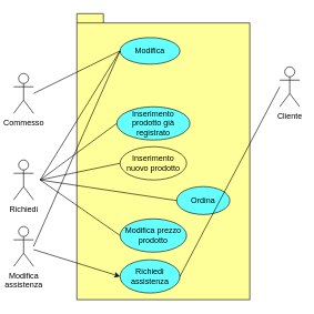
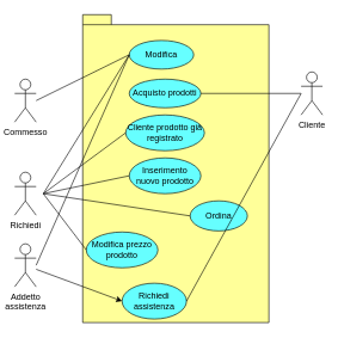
  <mxCell id="0" />
  <mxCell id="1" parent="0" />
  <mxCell id="2" value="Richiedi" style="shape=umlActor;verticalLabelPosition=bottom;verticalAlign=top;html=1;" parent="1" vertex="1"><mxGeometry x="20" y="240" width="30" height="60" as="geometry" /></mxCell>
  <mxCell id="3" value="Commesso" style="shape=umlActor;verticalLabelPosition=bottom;verticalAlign=top;html=1;" parent="1" vertex="1"><mxGeometry x="20" y="110" width="30" height="60" as="geometry" /></mxCell>
- <mxCell id="4" value="Modifica &lt;br&gt;assistenza" style="shape=umlActor;verticalLabelPosition=bottom;verticalAlign=top;html=1;" parent="1" vertex="1"><mxGeometry x="20" y="340" width="30" height="60" as="geometry" /></mxCell>
+ <mxCell id="4" value="Addetto &lt;br&gt;assistenza" style="shape=umlActor;verticalLabelPosition=bottom;verticalAlign=top;html=1;" parent="1" vertex="1"><mxGeometry x="20" y="340" width="30" height="60" as="geometry" /></mxCell>
  <mxCell id="5" value="" style="shape=folder;fontStyle=1;spacingTop=10;tabWidth=40;tabHeight=14;tabPosition=left;html=1;fillColor=#FFFF99;" parent="1" vertex="1"><mxGeometry x="115" y="20" width="260" height="430" as="geometry" /></mxCell>
- <mxCell id="7" value="Richiedi assistenza" style="ellipse;whiteSpace=wrap;html=1;fillColor=#66FFFF;" parent="1" vertex="1"><mxGeometry x="180" y="390" width="90" height="50" as="geometry" /></mxCell>
- <mxCell id="8" value="Inserimento prodotto già registrato" style="ellipse;whiteSpace=wrap;html=1;fillColor=#66FFFF;" parent="1" vertex="1"><mxGeometry x="175" y="160" width="110" height="50" as="geometry" /></mxCell>
- <mxCell id="9" value="Inserimento nuovo prodotto" style="ellipse;whiteSpace=wrap;html=1;fillColor=#ffff99;" parent="1" vertex="1"><mxGeometry x="180" y="220" width="100" height="50" as="geometry" /></mxCell>
- <mxCell id="10" value="Modifica prezzo prodotto" style="ellipse;whiteSpace=wrap;html=1;fillColor=#66FFFF;" parent="1" vertex="1"><mxGeometry x="180" y="328.5" width="100" height="50" as="geometry" /></mxCell>
+ <mxCell id="6" value="Acquisto prodotti" style="ellipse;whiteSpace=wrap;html=1;fillColor=#66FFFF;" parent="1" vertex="1"><mxGeometry x="180" y="110" width="100" height="40" as="geometry" /></mxCell>
+ <mxCell id="7" value="Richiedi assistenza" style="ellipse;whiteSpace=wrap;html=1;fillColor=#66FFFF;" parent="1" vertex="1"><mxGeometry x="170" y="395" width="90" height="50" as="geometry" /></mxCell>
+ <mxCell id="8" value="Cliente prodotto già registrato" style="ellipse;whiteSpace=wrap;html=1;fillColor=#66FFFF;" parent="1" vertex="1"><mxGeometry x="175" y="160" width="110" height="50" as="geometry" /></mxCell>
+ <mxCell id="9" value="Inserimento nuovo prodotto" style="ellipse;whiteSpace=wrap;html=1;fillColor=#66FFFF;" parent="1" vertex="1"><mxGeometry x="180" y="220" width="100" height="50" as="geometry" /></mxCell>
+ <mxCell id="10" value="Modifica prezzo prodotto" style="ellipse;whiteSpace=wrap;html=1;fillColor=#66FFFF;" parent="1" vertex="1"><mxGeometry x="120" y="323.5" width="100" height="50" as="geometry" /></mxCell>
  <mxCell id="11" value="Ordina" style="ellipse;whiteSpace=wrap;html=1;fillColor=#66FFFF;" parent="1" vertex="1"><mxGeometry x="265" y="280" width="80" height="42" as="geometry" /></mxCell>
  <mxCell id="12" value="" style="endArrow=none;html=1;entryX=0;entryY=0.5;entryDx=0;entryDy=0;" parent="1" target="8" edge="1"><mxGeometry width="50" height="50" relative="1" as="geometry"><mxPoint x="60" y="270" as="sourcePoint" /><mxPoint x="190" y="140" as="targetPoint" /></mxGeometry></mxCell>
  <mxCell id="13" value="" style="endArrow=none;html=1;entryX=0;entryY=0.5;entryDx=0;entryDy=0;" parent="1" target="9" edge="1"><mxGeometry width="50" height="50" relative="1" as="geometry"><mxPoint x="60" y="270" as="sourcePoint" /><mxPoint x="185" y="195" as="targetPoint" /></mxGeometry></mxCell>
  <mxCell id="14" value="" style="endArrow=none;html=1;entryX=0;entryY=0.5;entryDx=0;entryDy=0;" parent="1" target="11" edge="1"><mxGeometry width="50" height="50" relative="1" as="geometry"><mxPoint x="60" y="270" as="sourcePoint" /><mxPoint x="190" y="255" as="targetPoint" /></mxGeometry></mxCell>
  <mxCell id="15" value="" style="endArrow=none;html=1;entryX=0;entryY=0.5;entryDx=0;entryDy=0;" parent="1" target="10" edge="1"><mxGeometry width="50" height="50" relative="1" as="geometry"><mxPoint x="60" y="270" as="sourcePoint" /><mxPoint x="200" y="311" as="targetPoint" /></mxGeometry></mxCell>
  <mxCell id="16" value="" style="endArrow=classic;html=1;entryX=0;entryY=0.5;entryDx=0;entryDy=0;" parent="1" source="4" target="7" edge="1"><mxGeometry width="50" height="50" relative="1" as="geometry"><mxPoint x="70" y="280" as="sourcePoint" /><mxPoint x="190" y="363.5" as="targetPoint" /></mxGeometry></mxCell>
  <mxCell id="17" value="Modifica" style="ellipse;whiteSpace=wrap;html=1;fillColor=#66FFFF;" parent="1" vertex="1"><mxGeometry x="180" y="56" width="90" height="40" as="geometry" /></mxCell>
  <mxCell id="18" value="" style="endArrow=none;html=1;entryX=0;entryY=0.5;entryDx=0;entryDy=0;" parent="1" target="17" edge="1"><mxGeometry width="50" height="50" relative="1" as="geometry"><mxPoint x="50" y="140" as="sourcePoint" /><mxPoint x="190" y="140" as="targetPoint" /></mxGeometry></mxCell>
  <mxCell id="19" value="" style="endArrow=none;html=1;entryX=0;entryY=0.5;entryDx=0;entryDy=0;" parent="1" target="17" edge="1"><mxGeometry width="50" height="50" relative="1" as="geometry"><mxPoint x="60" y="270" as="sourcePoint" /><mxPoint x="185" y="195" as="targetPoint" /></mxGeometry></mxCell>
  <mxCell id="20" value="" style="endArrow=none;html=1;entryX=0;entryY=0.5;entryDx=0;entryDy=0;" parent="1" target="17" edge="1"><mxGeometry width="50" height="50" relative="1" as="geometry"><mxPoint x="50" y="370" as="sourcePoint" /><mxPoint x="190" y="86" as="targetPoint" /></mxGeometry></mxCell>
  <mxCell id="21" value="Cliente" style="shape=umlActor;verticalLabelPosition=bottom;verticalAlign=top;html=1;outlineConnect=0;" parent="1" vertex="1"><mxGeometry x="420" y="100" width="30" height="60" as="geometry" /></mxCell>
+ <mxCell id="22" value="" style="endArrow=none;html=1;exitX=1;exitY=0.5;exitDx=0;exitDy=0;" parent="1" source="6" target="21" edge="1"><mxGeometry width="50" height="50" relative="1" as="geometry"><mxPoint x="60" y="148.966" as="sourcePoint" /><mxPoint x="190" y="140" as="targetPoint" /></mxGeometry></mxCell>
  <mxCell id="23" value="" style="endArrow=none;html=1;exitX=1;exitY=0.5;exitDx=0;exitDy=0;" edge="1" parent="1" source="7"><mxGeometry width="50" height="50" relative="1" as="geometry"><mxPoint x="290" y="140" as="sourcePoint" /><mxPoint x="420" y="130" as="targetPoint" /></mxGeometry></mxCell>
